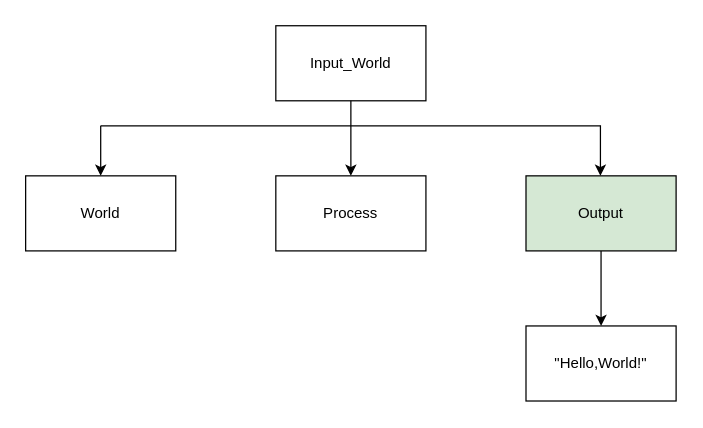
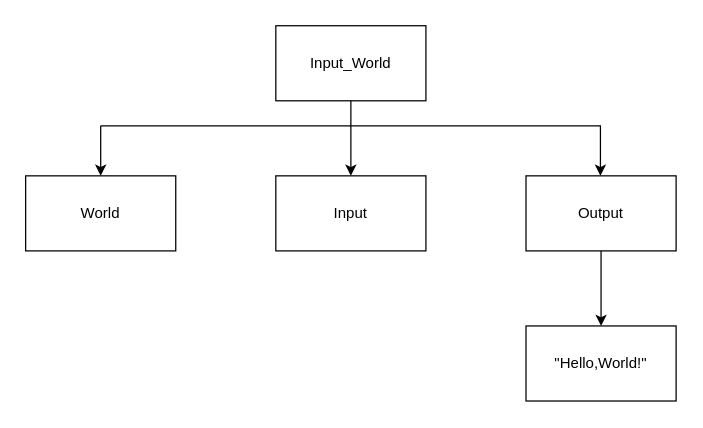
  <mxCell id="0" />
  <mxCell id="1" parent="0" />
  <mxCell id="2" value="Input_World" style="rounded=0;whiteSpace=wrap;html=1;" vertex="1" parent="1"><mxGeometry x="220" y="20" width="120" height="60" as="geometry" /></mxCell>
  <mxCell id="3" value="" style="endArrow=classic;html=1;exitX=0.5;exitY=1;exitDx=0;exitDy=0;" edge="1" parent="1" source="2"><mxGeometry width="50" height="50" relative="1" as="geometry"><mxPoint x="250" y="310" as="sourcePoint" /><mxPoint x="280" y="140" as="targetPoint" /></mxGeometry></mxCell>
- <mxCell id="4" value="Process" style="rounded=0;whiteSpace=wrap;html=1;" vertex="1" parent="1"><mxGeometry x="220" y="140" width="120" height="60" as="geometry" /></mxCell>
- <mxCell id="5" value="Output" style="rounded=0;whiteSpace=wrap;html=1;fillColor=#d5e8d4;" vertex="1" parent="1"><mxGeometry x="420" y="140" width="120" height="60" as="geometry" /></mxCell>
+ <mxCell id="4" value="Input" style="rounded=0;whiteSpace=wrap;html=1;" vertex="1" parent="1"><mxGeometry x="220" y="140" width="120" height="60" as="geometry" /></mxCell>
+ <mxCell id="5" value="Output" style="rounded=0;whiteSpace=wrap;html=1;" vertex="1" parent="1"><mxGeometry x="420" y="140" width="120" height="60" as="geometry" /></mxCell>
  <mxCell id="6" value="World" style="rounded=0;whiteSpace=wrap;html=1;" vertex="1" parent="1"><mxGeometry x="20" y="140" width="120" height="60" as="geometry" /></mxCell>
  <mxCell id="7" value="" style="endArrow=classic;html=1;exitX=0.5;exitY=1;exitDx=0;exitDy=0;" edge="1" parent="1" source="5"><mxGeometry width="50" height="50" relative="1" as="geometry"><mxPoint x="250" y="310" as="sourcePoint" /><mxPoint x="480" y="260" as="targetPoint" /></mxGeometry></mxCell>
  <mxCell id="8" value="&quot;Hello,World!&quot;" style="rounded=0;whiteSpace=wrap;html=1;" vertex="1" parent="1"><mxGeometry x="420" y="260" width="120" height="60" as="geometry" /></mxCell>
  <mxCell id="9" value="" style="endArrow=none;html=1;" edge="1" parent="1"><mxGeometry width="50" height="50" relative="1" as="geometry"><mxPoint x="80" y="100" as="sourcePoint" /><mxPoint x="480" y="100" as="targetPoint" /></mxGeometry></mxCell>
  <mxCell id="10" value="" style="endArrow=classic;html=1;" edge="1" parent="1" target="6"><mxGeometry width="50" height="50" relative="1" as="geometry"><mxPoint x="80" y="100" as="sourcePoint" /><mxPoint x="300" y="260" as="targetPoint" /></mxGeometry></mxCell>
  <mxCell id="11" value="" style="endArrow=classic;html=1;" edge="1" parent="1"><mxGeometry width="50" height="50" relative="1" as="geometry"><mxPoint x="479.5" y="100" as="sourcePoint" /><mxPoint x="479.5" y="140" as="targetPoint" /></mxGeometry></mxCell>
